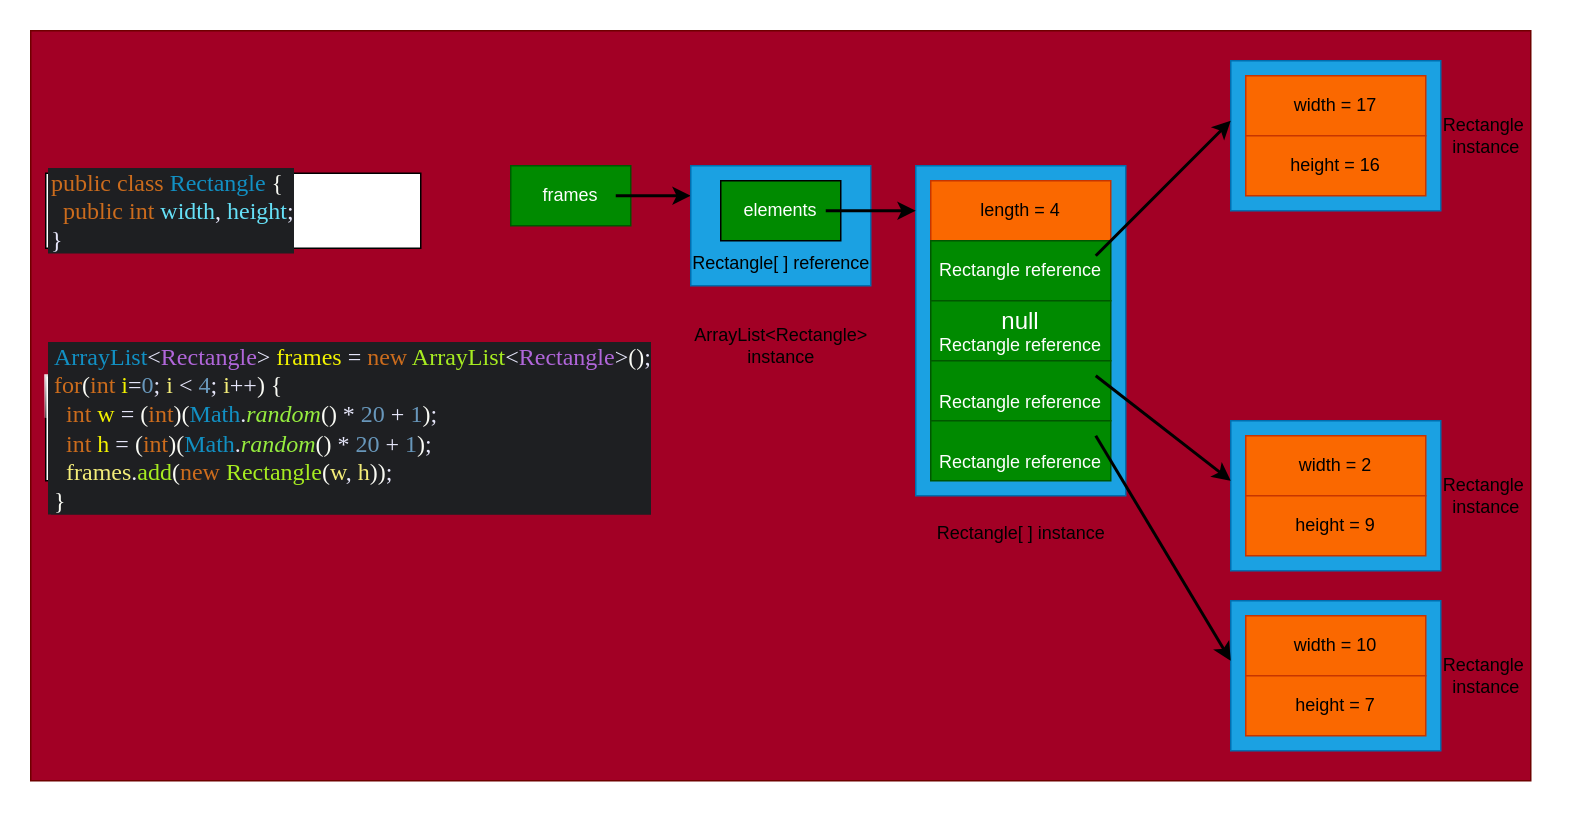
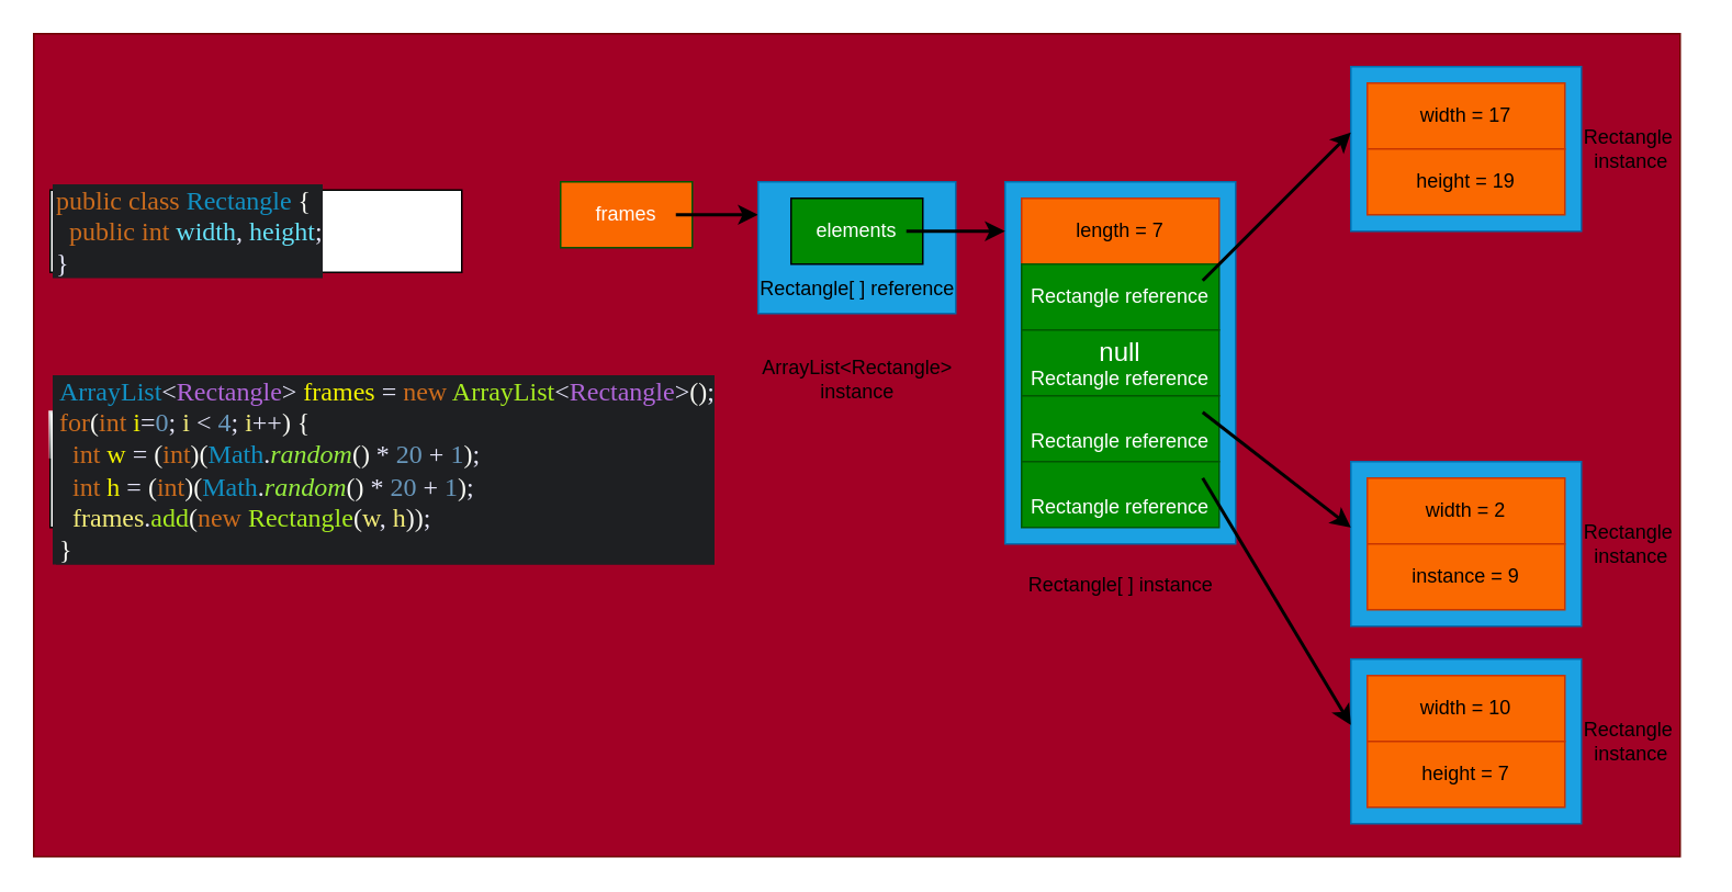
  <mxCell id="0" />
  <mxCell id="1" parent="0" />
  <mxCell id="2" value="" style="rounded=0;whiteSpace=wrap;html=1;fillColor=light-dark(#A20025,#FFE6EA);fontColor=#ffffff;strokeColor=#6F0000;" parent="1" vertex="1"><mxGeometry x="20" y="20" width="1000" height="500" as="geometry" /></mxCell>
  <mxCell id="3" value="" style="rounded=0;whiteSpace=wrap;html=1;fillColor=#1ba1e2;fontColor=#ffffff;strokeColor=#006EAF;" parent="1" vertex="1"><mxGeometry x="820" y="280" width="140" height="100" as="geometry" /></mxCell>
  <mxCell id="4" value="" style="rounded=0;whiteSpace=wrap;html=1;fillColor=#1ba1e2;fontColor=#ffffff;strokeColor=#006EAF;" parent="1" vertex="1"><mxGeometry x="820" y="400" width="140" height="100" as="geometry" /></mxCell>
  <mxCell id="5" value="" style="rounded=0;whiteSpace=wrap;html=1;fillColor=#1ba1e2;fontColor=#ffffff;strokeColor=#006EAF;" parent="1" vertex="1"><mxGeometry x="820" y="40" width="140" height="100" as="geometry" /></mxCell>
  <mxCell id="6" value="" style="rounded=0;whiteSpace=wrap;html=1;fillColor=#1ba1e2;fontColor=#ffffff;strokeColor=#006EAF;" parent="1" vertex="1"><mxGeometry x="610" y="110" width="140" height="220" as="geometry" /></mxCell>
- <mxCell id="7" value="frames" style="rounded=0;whiteSpace=wrap;html=1;fillColor=#008a00;fontColor=#ffffff;strokeColor=light-dark(#005700,#000000);strokeWidth=1;" parent="1" vertex="1"><mxGeometry x="340" y="110" width="80" height="40" as="geometry" /></mxCell>
+ <mxCell id="7" value="frames" style="rounded=0;whiteSpace=wrap;html=1;fillColor=#fa6800;fontColor=#ffffff;strokeColor=light-dark(#005700,#000000);strokeWidth=1;" parent="1" vertex="1"><mxGeometry x="340" y="110" width="80" height="40" as="geometry" /></mxCell>
  <mxCell id="8" value="" style="endArrow=classic;html=1;rounded=0;strokeColor=light-dark(#000000,#000000);strokeWidth=2;" parent="1" edge="1"><mxGeometry width="50" height="50" relative="1" as="geometry"><mxPoint x="410" y="130" as="sourcePoint" /><mxPoint x="460" y="130" as="targetPoint" /></mxGeometry></mxCell>
  <mxCell id="9" value="" style="rounded=0;whiteSpace=wrap;html=1;fillColor=#1ba1e2;fontColor=#ffffff;strokeColor=#006EAF;" parent="1" vertex="1"><mxGeometry x="460" y="110" width="120" height="80" as="geometry" /></mxCell>
  <mxCell id="10" value="elements" style="rounded=0;whiteSpace=wrap;html=1;fillColor=#008a00;fontColor=#ffffff;strokeColor=light-dark(#000000,#000000);" parent="1" vertex="1"><mxGeometry x="480" y="120" width="80" height="40" as="geometry" /></mxCell>
  <mxCell id="11" value="Rectangle[ ]&amp;nbsp;&lt;span style=&quot;background-color: transparent; color: light-dark(rgb(0, 0, 0), rgb(255, 255, 255));&quot;&gt;reference&lt;/span&gt;" style="text;html=1;align=center;verticalAlign=middle;resizable=0;points=[];autosize=1;strokeColor=none;fillColor=none;" parent="1" vertex="1"><mxGeometry x="450" y="160" width="140" height="30" as="geometry" /></mxCell>
  <mxCell id="12" value="ArrayList&amp;lt;Rectangle&amp;gt;&lt;div&gt;instance&lt;/div&gt;" style="text;html=1;align=center;verticalAlign=middle;resizable=0;points=[];autosize=1;strokeWidth=0;fontColor=light-dark(#000000,#000000);" parent="1" vertex="1"><mxGeometry x="450" y="210" width="140" height="40" as="geometry" /></mxCell>
- <mxCell id="13" value="length = 4" style="rounded=0;whiteSpace=wrap;html=1;fillColor=#fa6800;fontColor=#000000;strokeColor=#C73500;" parent="1" vertex="1"><mxGeometry x="620" y="120" width="120" height="40" as="geometry" /></mxCell>
+ <mxCell id="13" value="length = 7" style="rounded=0;whiteSpace=wrap;html=1;fillColor=#fa6800;fontColor=#000000;strokeColor=#C73500;" parent="1" vertex="1"><mxGeometry x="620" y="120" width="120" height="40" as="geometry" /></mxCell>
  <mxCell id="14" value="&lt;div&gt;&lt;span style=&quot;background-color: transparent; color: light-dark(rgb(255, 255, 255), rgb(18, 18, 18));&quot;&gt;Rectangle reference&lt;/span&gt;&lt;/div&gt;" style="rounded=0;whiteSpace=wrap;html=1;fillColor=#008a00;fontColor=#ffffff;strokeColor=light-dark(#005700,#000000);strokeWidth=1;" parent="1" vertex="1"><mxGeometry x="620" y="160" width="120" height="40" as="geometry" /></mxCell>
  <mxCell id="15" value="&lt;div&gt;&lt;span style=&quot;background-color: transparent;&quot;&gt;&lt;font style=&quot;font-size: 16px; color: light-dark(rgb(255, 255, 255), rgb(255, 0, 0));&quot;&gt;null&lt;/font&gt;&lt;/span&gt;&lt;/div&gt;&lt;div&gt;&lt;span style=&quot;background-color: transparent; color: light-dark(rgb(255, 255, 255), rgb(18, 18, 18));&quot;&gt;Rectangle reference&lt;/span&gt;&lt;/div&gt;" style="rounded=0;whiteSpace=wrap;html=1;fillColor=#008a00;fontColor=#ffffff;strokeColor=light-dark(#005700,#000000);strokeWidth=1;" parent="1" vertex="1"><mxGeometry x="620" y="200" width="120" height="40" as="geometry" /></mxCell>
  <mxCell id="16" value="&lt;div&gt;&lt;br&gt;&lt;/div&gt;Rectangle reference" style="rounded=0;whiteSpace=wrap;html=1;fillColor=#008a00;fontColor=#ffffff;strokeColor=light-dark(#005700,#000000);strokeWidth=1;" parent="1" vertex="1"><mxGeometry x="620" y="240" width="120" height="40" as="geometry" /></mxCell>
  <mxCell id="17" value="&lt;div&gt;&lt;br&gt;&lt;/div&gt;Rectangle reference" style="rounded=0;whiteSpace=wrap;html=1;fillColor=#008a00;fontColor=#ffffff;strokeColor=light-dark(#005700,#000000);strokeWidth=1;" parent="1" vertex="1"><mxGeometry x="620" y="280" width="120" height="40" as="geometry" /></mxCell>
  <mxCell id="18" value="" style="endArrow=classic;html=1;rounded=0;strokeColor=light-dark(#000000,#000000);strokeWidth=2;" parent="1" edge="1"><mxGeometry width="50" height="50" relative="1" as="geometry"><mxPoint x="730" y="170" as="sourcePoint" /><mxPoint x="820" y="80" as="targetPoint" /></mxGeometry></mxCell>
  <mxCell id="19" value="" style="endArrow=classic;html=1;rounded=0;strokeColor=light-dark(#000000,#000000);strokeWidth=2;" parent="1" edge="1"><mxGeometry width="50" height="50" relative="1" as="geometry"><mxPoint x="730" y="250" as="sourcePoint" /><mxPoint x="820" y="320" as="targetPoint" /></mxGeometry></mxCell>
  <mxCell id="20" value="" style="endArrow=classic;html=1;rounded=0;strokeColor=light-dark(#000000,#000000);strokeWidth=2;" parent="1" edge="1"><mxGeometry width="50" height="50" relative="1" as="geometry"><mxPoint x="730" y="290" as="sourcePoint" /><mxPoint x="820" y="440" as="targetPoint" /></mxGeometry></mxCell>
  <mxCell id="21" value="width = 17" style="rounded=0;whiteSpace=wrap;html=1;fillColor=#fa6800;fontColor=#000000;strokeColor=#C73500;" parent="1" vertex="1"><mxGeometry x="830" y="50" width="120" height="40" as="geometry" /></mxCell>
- <mxCell id="22" value="height = 16" style="rounded=0;whiteSpace=wrap;html=1;fillColor=#fa6800;fontColor=#000000;strokeColor=#C73500;" parent="1" vertex="1"><mxGeometry x="830" y="90" width="120" height="40" as="geometry" /></mxCell>
+ <mxCell id="22" value="height = 19" style="rounded=0;whiteSpace=wrap;html=1;fillColor=#fa6800;fontColor=#000000;strokeColor=#C73500;" parent="1" vertex="1"><mxGeometry x="830" y="90" width="120" height="40" as="geometry" /></mxCell>
  <mxCell id="23" value="Rectangle&amp;nbsp;&lt;div&gt;instance&lt;/div&gt;" style="text;html=1;align=center;verticalAlign=middle;resizable=0;points=[];autosize=1;fontColor=light-dark(#000000,#000000);" parent="1" vertex="1"><mxGeometry x="950" y="70" width="80" height="40" as="geometry" /></mxCell>
  <mxCell id="24" value="width = 2" style="rounded=0;whiteSpace=wrap;html=1;fillColor=#fa6800;fontColor=#000000;strokeColor=#C73500;" parent="1" vertex="1"><mxGeometry x="830" y="290" width="120" height="40" as="geometry" /></mxCell>
- <mxCell id="25" value="height = 9" style="rounded=0;whiteSpace=wrap;html=1;fillColor=#fa6800;fontColor=#000000;strokeColor=#C73500;" parent="1" vertex="1"><mxGeometry x="830" y="330" width="120" height="40" as="geometry" /></mxCell>
+ <mxCell id="25" value="instance = 9" style="rounded=0;whiteSpace=wrap;html=1;fillColor=#fa6800;fontColor=#000000;strokeColor=#C73500;" parent="1" vertex="1"><mxGeometry x="830" y="330" width="120" height="40" as="geometry" /></mxCell>
  <mxCell id="26" value="Rectangle&amp;nbsp;&lt;div&gt;instance&lt;/div&gt;" style="text;html=1;align=center;verticalAlign=middle;resizable=0;points=[];autosize=1;fontColor=light-dark(#000000,#000000);" parent="1" vertex="1"><mxGeometry x="950" y="310" width="80" height="40" as="geometry" /></mxCell>
  <mxCell id="27" value="width = 10" style="rounded=0;whiteSpace=wrap;html=1;fillColor=#fa6800;fontColor=#000000;strokeColor=#C73500;" parent="1" vertex="1"><mxGeometry x="830" y="410" width="120" height="40" as="geometry" /></mxCell>
  <mxCell id="28" value="height = 7" style="rounded=0;whiteSpace=wrap;html=1;fillColor=#fa6800;fontColor=#000000;strokeColor=#C73500;" parent="1" vertex="1"><mxGeometry x="830" y="450" width="120" height="40" as="geometry" /></mxCell>
  <mxCell id="29" value="Rectangle&amp;nbsp;&lt;div&gt;instance&lt;/div&gt;" style="text;html=1;align=center;verticalAlign=middle;resizable=0;points=[];autosize=1;fontColor=light-dark(#000000,#000000);" parent="1" vertex="1"><mxGeometry x="950" y="430" width="80" height="40" as="geometry" /></mxCell>
  <mxCell id="30" value="" style="endArrow=classic;html=1;rounded=0;strokeColor=light-dark(#000000,#000000);strokeWidth=2;" parent="1" edge="1"><mxGeometry width="50" height="50" relative="1" as="geometry"><mxPoint x="550" y="140" as="sourcePoint" /><mxPoint x="610" y="140" as="targetPoint" /></mxGeometry></mxCell>
  <mxCell id="31" value="Rectangle[ ] instance" style="text;html=1;align=center;verticalAlign=middle;resizable=0;points=[];autosize=1;fontColor=light-dark(#000000,#000000);" parent="1" vertex="1"><mxGeometry x="610" y="340" width="140" height="30" as="geometry" /></mxCell>
  <mxCell id="32" value="&lt;div style=&quot;background-color: rgb(30, 31, 34); padding: 0px 0px 0px 2px;&quot;&gt;&lt;div style=&quot;font-family: Menlo; white-space: pre; color: rgb(204, 204, 204);&quot;&gt;&lt;p style=&quot;color: light-dark(rgb(204, 204, 204), rgb(62, 62, 62)); margin: 0px;&quot;&gt;&lt;font style=&quot;font-size: 16px;&quot;&gt;&lt;span style=&quot;color: rgb(204, 108, 29);&quot;&gt;public&lt;/span&gt;&lt;span style=&quot;color: rgb(217, 232, 247);&quot;&gt; &lt;/span&gt;&lt;span style=&quot;color: rgb(204, 108, 29);&quot;&gt;class&lt;/span&gt;&lt;span style=&quot;color: rgb(217, 232, 247);&quot;&gt; &lt;/span&gt;&lt;span style=&quot;color: rgb(18, 144, 195);&quot;&gt;Rectangle&lt;/span&gt;&lt;span style=&quot;color: rgb(217, 232, 247);&quot;&gt; &lt;/span&gt;&lt;span style=&quot;color: rgb(249, 250, 244);&quot;&gt;{&lt;/span&gt;&lt;/font&gt;&lt;/p&gt;&lt;p style=&quot;margin: 0px;&quot;&gt;&lt;font style=&quot;font-size: 16px;&quot;&gt;&lt;span style=&quot;color: rgb(204, 108, 29);&quot;&gt;&lt;font color=&quot;#3e3e3e&quot;&gt;  &lt;/font&gt;&lt;/span&gt;&lt;span style=&quot;color: rgb(204, 108, 29);&quot;&gt;public&lt;/span&gt;&lt;span style=&quot;color: rgb(217, 232, 247);&quot;&gt; &lt;/span&gt;&lt;span style=&quot;color: rgb(204, 108, 29);&quot;&gt;int&lt;/span&gt;&lt;span style=&quot;color: rgb(217, 232, 247);&quot;&gt; &lt;/span&gt;&lt;span style=&quot;color: rgb(102, 225, 248);&quot;&gt;width&lt;/span&gt;&lt;span style=&quot;color: rgb(230, 230, 250);&quot;&gt;,&lt;/span&gt;&lt;span style=&quot;color: rgb(217, 232, 247);&quot;&gt; &lt;/span&gt;&lt;span style=&quot;color: rgb(102, 225, 248);&quot;&gt;height&lt;/span&gt;&lt;span style=&quot;color: rgb(230, 230, 250);&quot;&gt;;&lt;/span&gt;&lt;/font&gt;&lt;/p&gt;&lt;p style=&quot;color: light-dark(rgb(204, 204, 204), rgb(62, 62, 62)); margin: 0px;&quot;&gt;&lt;span style=&quot;color: rgb(230, 230, 250);&quot;&gt;&lt;font style=&quot;font-size: 16px;&quot;&gt;}&lt;/font&gt;&lt;/span&gt;&lt;/p&gt;&lt;/div&gt;&lt;/div&gt;" style="rounded=0;whiteSpace=wrap;html=1;align=left;" parent="1" vertex="1"><mxGeometry x="30" y="115" width="250" height="50" as="geometry" /></mxCell>
  <mxCell id="33" value="&lt;div style=&quot;background-color: rgb(30, 31, 34); padding: 0px 0px 0px 2px;&quot;&gt;&lt;div style=&quot;font-family: Menlo; white-space: pre; color: rgb(204, 204, 204);&quot;&gt;&lt;div style=&quot;background-color: rgb(30, 31, 34); padding: 0px 0px 0px 2px;&quot;&gt;&lt;div style=&quot;&quot;&gt;&lt;p style=&quot;color: rgb(204, 204, 204); margin: 0px;&quot;&gt;&lt;font style=&quot;font-size: 16px;&quot;&gt;&lt;span style=&quot;color: rgb(18, 144, 195);&quot;&gt;ArrayList&lt;/span&gt;&lt;span style=&quot;color: rgb(230, 230, 250);&quot;&gt;&amp;lt;&lt;/span&gt;&lt;span style=&quot;color: rgb(177, 102, 218);&quot;&gt;Rectangle&lt;/span&gt;&lt;span style=&quot;color: rgb(230, 230, 250);&quot;&gt;&amp;gt;&lt;/span&gt;&lt;span style=&quot;color: rgb(217, 232, 247);&quot;&gt; &lt;/span&gt;&lt;span style=&quot;color: rgb(242, 242, 0);&quot;&gt;frames&lt;/span&gt;&lt;span style=&quot;color: rgb(217, 232, 247);&quot;&gt; &lt;/span&gt;&lt;span style=&quot;color: rgb(230, 230, 250);&quot;&gt;=&lt;/span&gt;&lt;span style=&quot;color: rgb(217, 232, 247);&quot;&gt; &lt;/span&gt;&lt;span style=&quot;color: rgb(204, 108, 29);&quot;&gt;new&lt;/span&gt;&lt;span style=&quot;color: rgb(217, 232, 247);&quot;&gt; &lt;/span&gt;&lt;span style=&quot;color: rgb(167, 236, 33);&quot;&gt;ArrayList&lt;/span&gt;&lt;span style=&quot;color: rgb(230, 230, 250);&quot;&gt;&amp;lt;&lt;/span&gt;&lt;span style=&quot;color: rgb(177, 102, 218);&quot;&gt;Rectangle&lt;/span&gt;&lt;span style=&quot;color: rgb(230, 230, 250);&quot;&gt;&amp;gt;&lt;/span&gt;&lt;span style=&quot;color: rgb(249, 250, 244);&quot;&gt;()&lt;/span&gt;&lt;span style=&quot;color: rgb(230, 230, 250);&quot;&gt;;&lt;/span&gt;&lt;/font&gt;&lt;/p&gt;&lt;p style=&quot;color: rgb(204, 204, 204); margin: 0px;&quot;&gt;&lt;font style=&quot;font-size: 16px;&quot;&gt;&lt;span style=&quot;color: rgb(204, 108, 29);&quot;&gt;for&lt;/span&gt;&lt;span style=&quot;color: rgb(249, 250, 244);&quot;&gt;(&lt;/span&gt;&lt;span style=&quot;color: rgb(204, 108, 29);&quot;&gt;int&lt;/span&gt;&lt;span style=&quot;color: rgb(217, 232, 247);&quot;&gt; &lt;/span&gt;&lt;span style=&quot;color: rgb(242, 242, 0);&quot;&gt;i&lt;/span&gt;&lt;span style=&quot;color: rgb(230, 230, 250);&quot;&gt;=&lt;/span&gt;&lt;span style=&quot;color: rgb(104, 151, 187);&quot;&gt;0&lt;/span&gt;&lt;span style=&quot;color: rgb(230, 230, 250);&quot;&gt;;&lt;/span&gt;&lt;span style=&quot;color: rgb(217, 232, 247);&quot;&gt; &lt;/span&gt;&lt;span style=&quot;color: rgb(243, 236, 121);&quot;&gt;i&lt;/span&gt;&lt;span style=&quot;color: rgb(217, 232, 247);&quot;&gt; &lt;/span&gt;&lt;span style=&quot;color: rgb(230, 230, 250);&quot;&gt;&amp;lt;&lt;/span&gt;&lt;span style=&quot;color: rgb(217, 232, 247);&quot;&gt; &lt;/span&gt;&lt;span style=&quot;color: rgb(104, 151, 187);&quot;&gt;4&lt;/span&gt;&lt;span style=&quot;color: rgb(230, 230, 250);&quot;&gt;;&lt;/span&gt;&lt;span style=&quot;color: rgb(217, 232, 247);&quot;&gt; &lt;/span&gt;&lt;span style=&quot;color: rgb(243, 236, 121);&quot;&gt;i&lt;/span&gt;&lt;span style=&quot;color: rgb(230, 230, 250);&quot;&gt;++&lt;/span&gt;&lt;span style=&quot;color: rgb(249, 250, 244);&quot;&gt;)&lt;/span&gt;&lt;span style=&quot;color: rgb(217, 232, 247);&quot;&gt; &lt;/span&gt;&lt;span style=&quot;color: rgb(249, 250, 244);&quot;&gt;{&lt;/span&gt;&lt;/font&gt;&lt;/p&gt;&lt;p style=&quot;margin: 0px;&quot;&gt;&lt;font style=&quot;font-size: 16px;&quot;&gt;&lt;font color=&quot;#cccccc&quot;&gt;  &lt;/font&gt;&lt;span style=&quot;color: rgb(204, 108, 29);&quot;&gt;int&lt;/span&gt;&lt;span style=&quot;color: rgb(217, 232, 247);&quot;&gt; &lt;/span&gt;&lt;span style=&quot;color: rgb(242, 242, 0);&quot;&gt;w&lt;/span&gt;&lt;span style=&quot;color: rgb(217, 232, 247);&quot;&gt; &lt;/span&gt;&lt;span style=&quot;color: rgb(230, 230, 250);&quot;&gt;=&lt;/span&gt;&lt;span style=&quot;color: rgb(217, 232, 247);&quot;&gt; &lt;/span&gt;&lt;span style=&quot;color: rgb(249, 250, 244);&quot;&gt;(&lt;/span&gt;&lt;span style=&quot;color: rgb(204, 108, 29);&quot;&gt;int&lt;/span&gt;&lt;span style=&quot;color: rgb(249, 250, 244);&quot;&gt;)(&lt;/span&gt;&lt;span style=&quot;color: rgb(18, 144, 195);&quot;&gt;Math&lt;/span&gt;&lt;span style=&quot;color: rgb(230, 230, 250);&quot;&gt;.&lt;/span&gt;&lt;span style=&quot;color: rgb(150, 236, 63); font-style: italic;&quot;&gt;random&lt;/span&gt;&lt;span style=&quot;color: rgb(249, 250, 244);&quot;&gt;()&lt;/span&gt;&lt;span style=&quot;color: rgb(217, 232, 247);&quot;&gt; &lt;/span&gt;&lt;span style=&quot;color: rgb(230, 230, 250);&quot;&gt;*&lt;/span&gt;&lt;span style=&quot;color: rgb(217, 232, 247);&quot;&gt; &lt;/span&gt;&lt;span style=&quot;color: rgb(104, 151, 187);&quot;&gt;20&lt;/span&gt;&lt;span style=&quot;color: rgb(217, 232, 247);&quot;&gt; &lt;/span&gt;&lt;span style=&quot;color: rgb(230, 230, 250);&quot;&gt;+&lt;/span&gt;&lt;span style=&quot;color: rgb(217, 232, 247);&quot;&gt; &lt;/span&gt;&lt;span style=&quot;color: rgb(104, 151, 187);&quot;&gt;1&lt;/span&gt;&lt;span style=&quot;color: rgb(249, 250, 244);&quot;&gt;)&lt;/span&gt;&lt;span style=&quot;color: rgb(230, 230, 250);&quot;&gt;;&lt;/span&gt;&lt;/font&gt;&lt;/p&gt;&lt;p style=&quot;margin: 0px;&quot;&gt;&lt;font style=&quot;font-size: 16px;&quot;&gt;&lt;font color=&quot;#cccccc&quot;&gt;  &lt;/font&gt;&lt;span style=&quot;color: rgb(204, 108, 29);&quot;&gt;int&lt;/span&gt;&lt;span style=&quot;color: rgb(217, 232, 247);&quot;&gt; &lt;/span&gt;&lt;span style=&quot;color: rgb(242, 242, 0);&quot;&gt;h&lt;/span&gt;&lt;span style=&quot;color: rgb(217, 232, 247);&quot;&gt; &lt;/span&gt;&lt;span style=&quot;color: rgb(230, 230, 250);&quot;&gt;=&lt;/span&gt;&lt;span style=&quot;color: rgb(217, 232, 247);&quot;&gt; &lt;/span&gt;&lt;span style=&quot;color: rgb(249, 250, 244);&quot;&gt;(&lt;/span&gt;&lt;span style=&quot;color: rgb(204, 108, 29);&quot;&gt;int&lt;/span&gt;&lt;span style=&quot;color: rgb(249, 250, 244);&quot;&gt;)(&lt;/span&gt;&lt;span style=&quot;color: rgb(18, 144, 195);&quot;&gt;Math&lt;/span&gt;&lt;span style=&quot;color: rgb(230, 230, 250);&quot;&gt;.&lt;/span&gt;&lt;span style=&quot;color: rgb(150, 236, 63); font-style: italic;&quot;&gt;random&lt;/span&gt;&lt;span style=&quot;color: rgb(249, 250, 244);&quot;&gt;()&lt;/span&gt;&lt;span style=&quot;color: rgb(217, 232, 247);&quot;&gt; &lt;/span&gt;&lt;span style=&quot;color: rgb(230, 230, 250);&quot;&gt;*&lt;/span&gt;&lt;span style=&quot;color: rgb(217, 232, 247);&quot;&gt; &lt;/span&gt;&lt;span style=&quot;color: rgb(104, 151, 187);&quot;&gt;20&lt;/span&gt;&lt;span style=&quot;color: rgb(217, 232, 247);&quot;&gt; &lt;/span&gt;&lt;span style=&quot;color: rgb(230, 230, 250);&quot;&gt;+&lt;/span&gt;&lt;span style=&quot;color: rgb(217, 232, 247);&quot;&gt; &lt;/span&gt;&lt;span style=&quot;color: rgb(104, 151, 187);&quot;&gt;1&lt;/span&gt;&lt;span style=&quot;color: rgb(249, 250, 244);&quot;&gt;)&lt;/span&gt;&lt;span style=&quot;color: rgb(230, 230, 250);&quot;&gt;;&lt;/span&gt;&lt;/font&gt;&lt;/p&gt;&lt;p style=&quot;margin: 0px;&quot;&gt;&lt;font style=&quot;font-size: 16px;&quot;&gt;&lt;font color=&quot;#cccccc&quot;&gt;  &lt;/font&gt;&lt;span style=&quot;color: rgb(243, 236, 121);&quot;&gt;frames&lt;/span&gt;&lt;span style=&quot;color: rgb(230, 230, 250);&quot;&gt;.&lt;/span&gt;&lt;span style=&quot;color: rgb(167, 236, 33);&quot;&gt;add&lt;/span&gt;&lt;span style=&quot;color: rgb(249, 250, 244);&quot;&gt;(&lt;/span&gt;&lt;span style=&quot;color: rgb(204, 108, 29);&quot;&gt;new&lt;/span&gt;&lt;span style=&quot;color: rgb(217, 232, 247);&quot;&gt; &lt;/span&gt;&lt;span style=&quot;color: rgb(167, 236, 33);&quot;&gt;Rectangle&lt;/span&gt;&lt;span style=&quot;color: rgb(249, 250, 244);&quot;&gt;(&lt;/span&gt;&lt;span style=&quot;color: rgb(243, 236, 121);&quot;&gt;w&lt;/span&gt;&lt;span style=&quot;color: rgb(230, 230, 250);&quot;&gt;,&lt;/span&gt;&lt;span style=&quot;color: rgb(217, 232, 247);&quot;&gt; &lt;/span&gt;&lt;font color=&quot;#f3ec79&quot;&gt;h&lt;/font&gt;&lt;span style=&quot;color: rgb(249, 250, 244);&quot;&gt;))&lt;/span&gt;&lt;span style=&quot;color: rgb(230, 230, 250);&quot;&gt;;&lt;/span&gt;&lt;/font&gt;&lt;/p&gt;&lt;p style=&quot;color: rgb(204, 204, 204); margin: 0px;&quot;&gt;&lt;span style=&quot;color: rgb(249, 250, 244);&quot;&gt;&lt;font style=&quot;font-size: 16px;&quot;&gt;}&lt;br&gt;&lt;/font&gt;&lt;/span&gt;&lt;/p&gt;&lt;/div&gt;&lt;/div&gt;&lt;/div&gt;&lt;/div&gt;" style="rounded=0;whiteSpace=wrap;html=1;align=left;glass=1;flipH=1;" parent="1" vertex="1"><mxGeometry x="30" y="250" width="330" height="70" as="geometry" /></mxCell>
